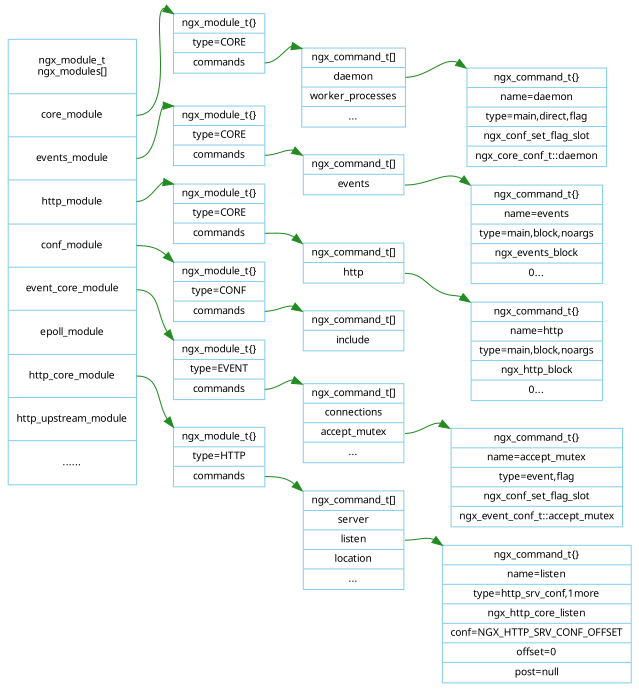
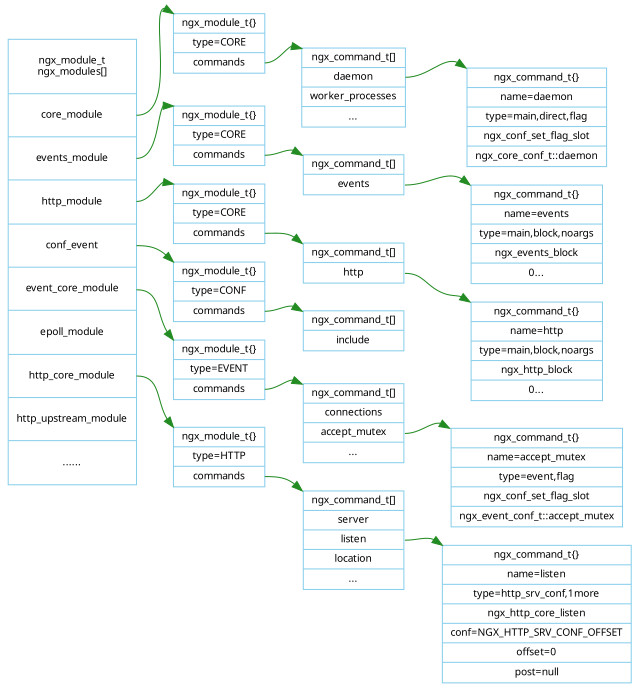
  digraph {
    rankdir=LR
    node [color=skyblue fontname=Verdana fontsize=10 shape=record]
    edge [color=forestgreen fontname=Verdana fontsize=10 headport=nw tailport=commands]
-   n1 [height=6 label="ngx_module_t\nngx_modules[]|<core>core_module|<events>events_module|<http>http_module|<conf>conf_module|<eventcore>event_core_module|<epoll>epoll_module|<httpcore>http_core_module|http_upstream_module|......"]
+   n1 [height=6 label="ngx_module_t\nngx_modules[]|<core>core_module|<events>events_module|<http>http_module|<conf>conf_event|<eventcore>event_core_module|<epoll>epoll_module|<httpcore>http_core_module|http_upstream_module|......"]
    n2 [label="ngx_module_t\{\}|type=CORE|<commands>commands"]
    n3 [label="ngx_module_t\{\}|type=CORE|<commands>commands"]
    n4 [label="ngx_module_t\{\}|type=CORE|<commands>commands"]
    n5 [label="ngx_module_t\{\}|type=CONF|<commands>commands"]
    n6 [label="ngx_module_t\{\}|type=EVENT|<commands>commands"]
    n7 [label="ngx_module_t\{\}|type=HTTP|<commands>commands"]
    n8 [label="ngx_command_t[]|<daemon>daemon|worker_processes|..."]
    n9 [label="ngx_command_t\{\}|name=daemon|type=main,direct,flag|ngx_conf_set_flag_slot|ngx_core_conf_t::daemon"]
    n10 [label="ngx_command_t[]|<events>events"]
    n11 [label="ngx_command_t\{\}|name=events|type=main,block,noargs|ngx_events_block|0..."]
    n12 [label="ngx_command_t[]|<http>http"]
    n13 [label="ngx_command_t\{\}|name=http|type=main,block,noargs|ngx_http_block|0..."]
    n14 [label="ngx_command_t[]|include"]
    n15 [label="ngx_command_t[]|<cn>connections|<am>accept_mutex|..."]
    n16 [label="ngx_command_t\{\}|name=accept_mutex|type=event,flag|ngx_conf_set_flag_slot|ngx_event_conf_t::accept_mutex"]
    n17 [label="ngx_command_t[]|server|<listen>listen|location|..."]
    n18 [label="ngx_command_t\{\}|name=listen|type=http_srv_conf,1more|ngx_http_core_listen|conf=NGX_HTTP_SRV_CONF_OFFSET|offset=0|post=null"]
    n1 -> n2 [tailport=core]
    n1 -> n3 [tailport=events]
    n1 -> n4 [tailport=http]
    n1 -> n5 [tailport=conf]
    n1 -> n6 [tailport=eventcore]
    n1 -> n7 [tailport=httpcore]
    n2 -> n8
    n3 -> n10
    n4 -> n12
    n5 -> n14
    n6 -> n15
    n7 -> n17
    n8 -> n9 [tailport=daemon]
    n10 -> n11 [tailport=events]
    n12 -> n13 [tailport=http]
    n15 -> n16 [tailport=am]
    n17 -> n18 [tailport=listen]
  }
